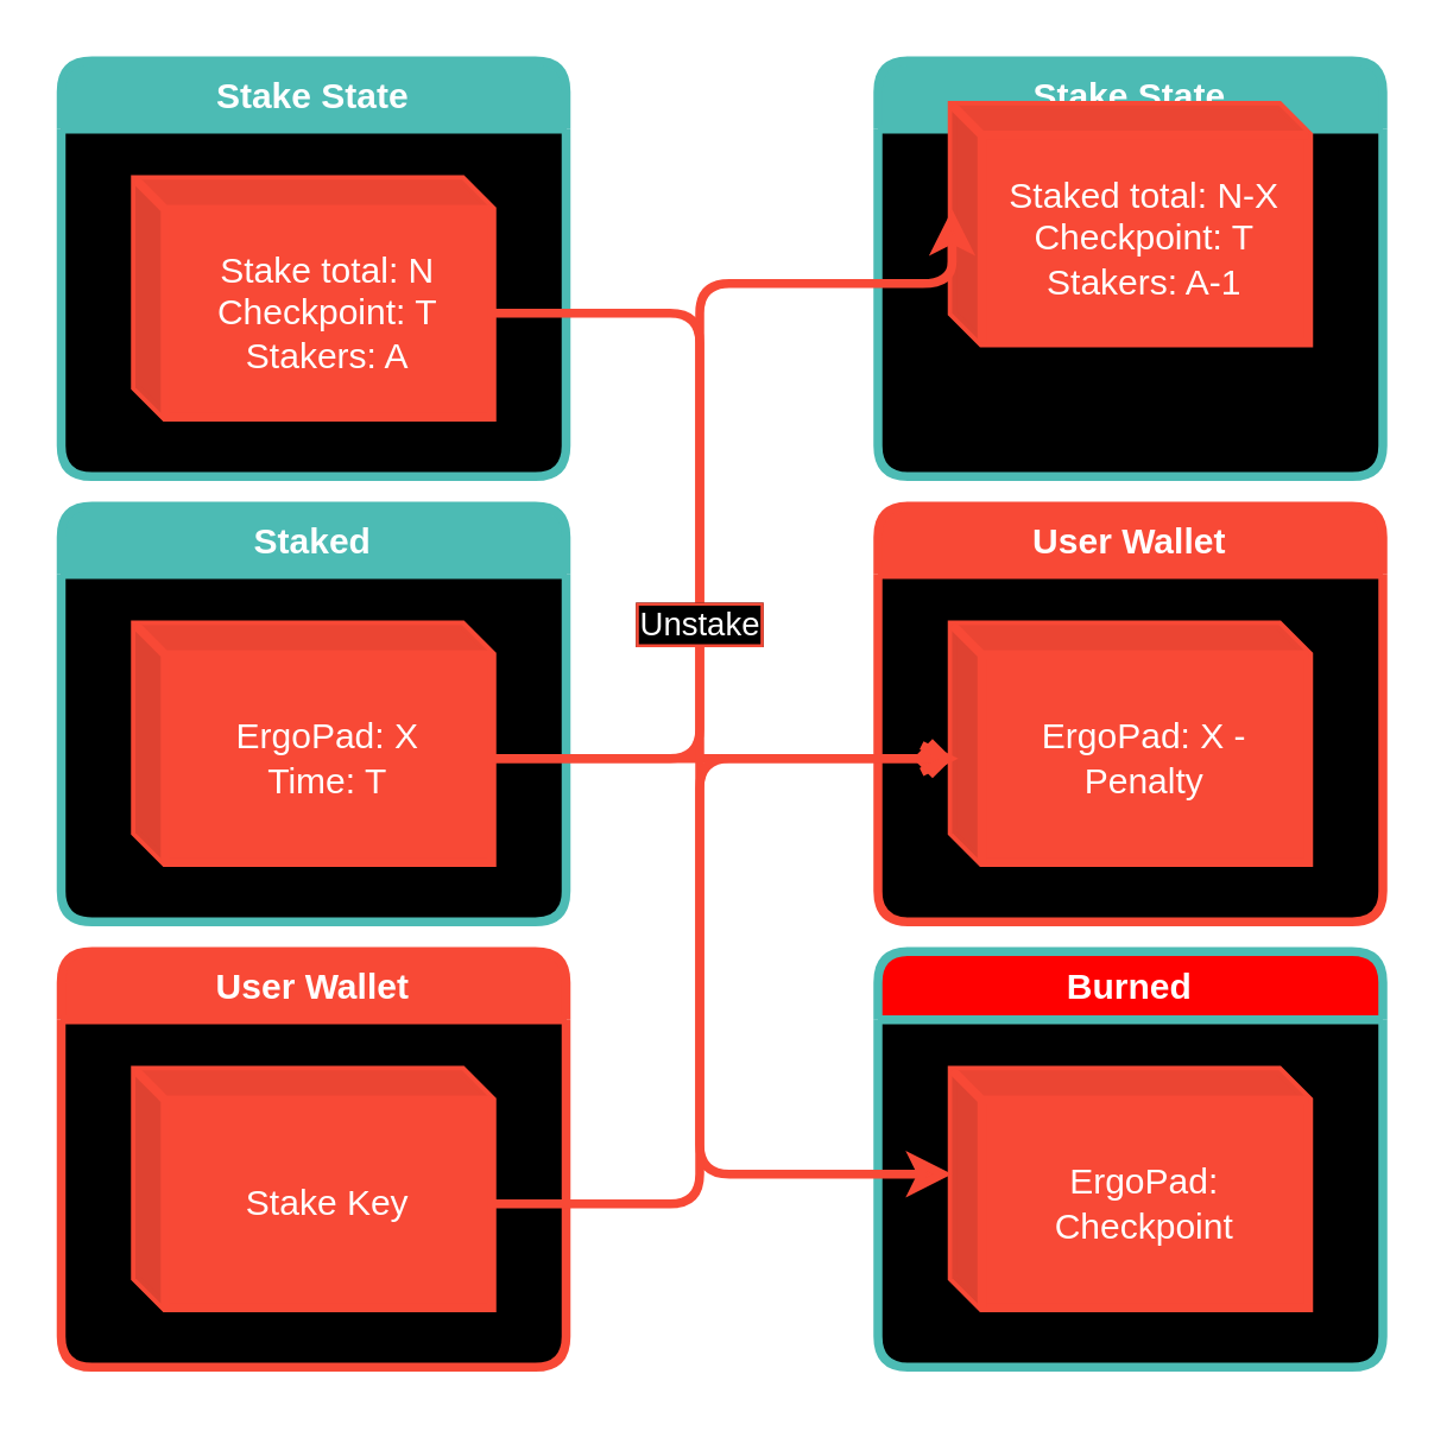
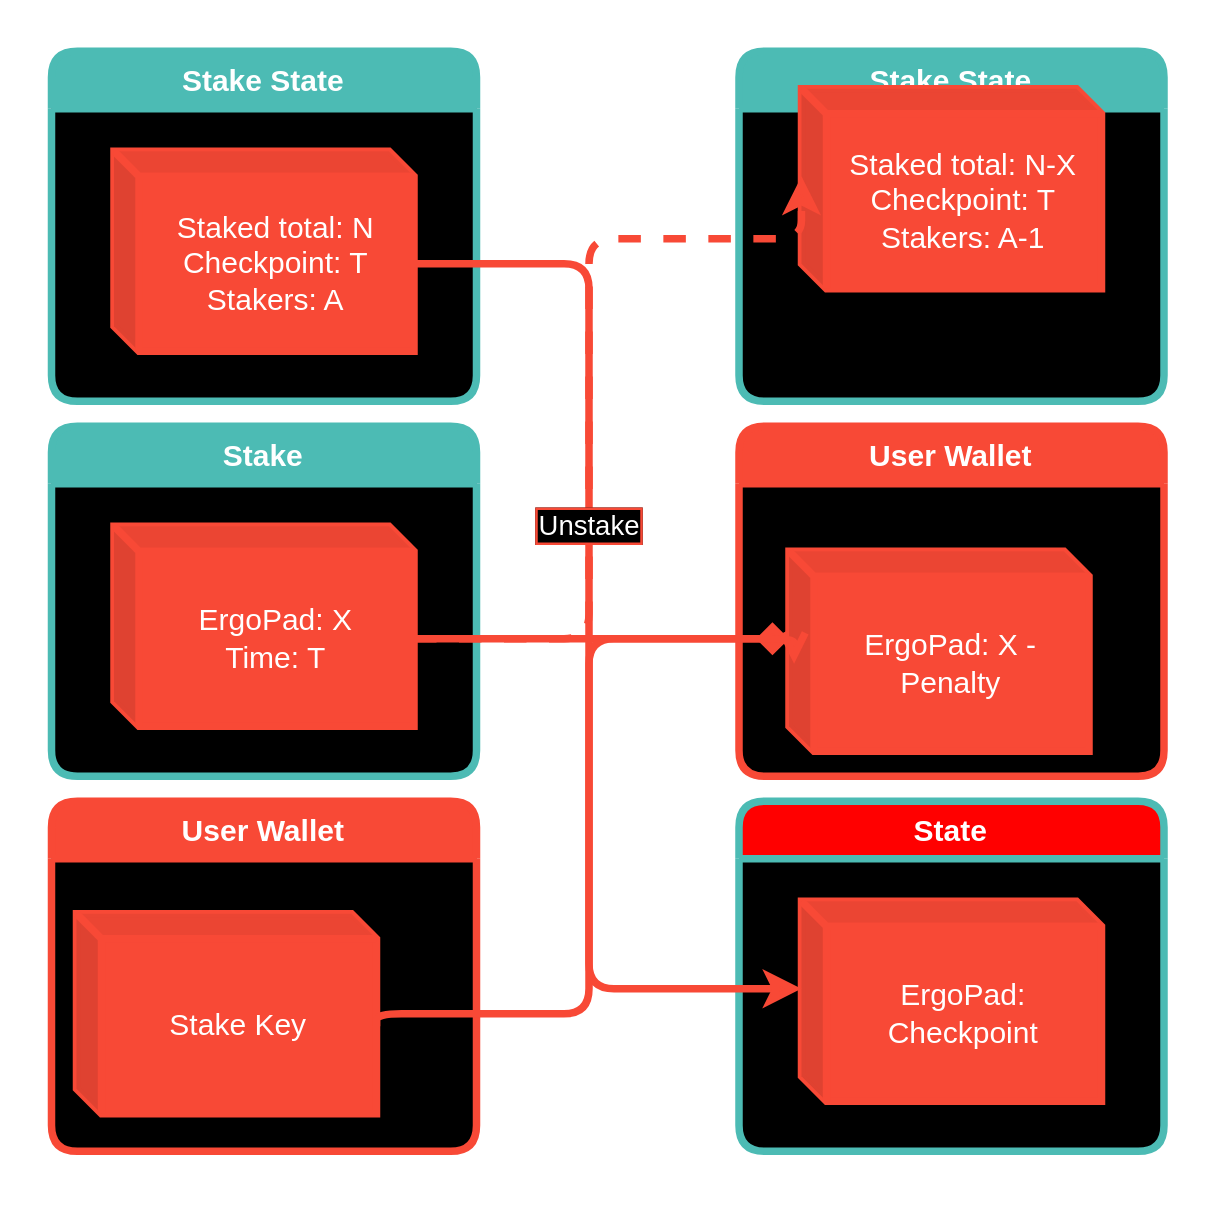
  <mxCell id="0" />
  <mxCell id="1" parent="0" />
  <mxCell id="2" value="User Wallet" style="swimlane;container=1;collapsible=0;fillColor=#F84936;swimlaneLine=1;rounded=1;swimlaneFillColor=#000000;fontColor=#FFFFFF;labelBorderColor=none;strokeColor=#F84936;strokeWidth=3;" parent="1" vertex="1"><mxGeometry x="295" y="170" width="170" height="140" as="geometry" /></mxCell>
- <mxCell id="3" value="ErgoPad: X - Penalty" style="shape=cube;whiteSpace=wrap;html=1;boundedLbl=1;backgroundOutline=1;darkOpacity=0.05;darkOpacity2=0.1;rounded=1;labelBorderColor=none;fontColor=#FFFFFF;strokeColor=#F84936;strokeWidth=3;fillColor=#F84936;size=10;" parent="2" vertex="1"><mxGeometry x="25" y="40" width="120" height="80" as="geometry" /></mxCell>
- <mxCell id="4" value="Staked" style="swimlane;container=1;collapsible=0;fillColor=#4CBBB4;swimlaneLine=1;rounded=1;swimlaneFillColor=#000000;fontColor=#FFFFFF;labelBorderColor=none;strokeColor=#4CBBB4;strokeWidth=3;" parent="1" vertex="1"><mxGeometry x="20" y="170" width="170" height="140" as="geometry" /></mxCell>
+ <mxCell id="3" value="ErgoPad: X - Penalty" style="shape=cube;whiteSpace=wrap;html=1;boundedLbl=1;backgroundOutline=1;darkOpacity=0.05;darkOpacity2=0.1;rounded=1;labelBorderColor=none;fontColor=#FFFFFF;strokeColor=#F84936;strokeWidth=3;fillColor=#F84936;size=10;" parent="2" vertex="1"><mxGeometry x="20" y="50" width="120" height="80" as="geometry" /></mxCell>
+ <mxCell id="4" value="Stake" style="swimlane;container=1;collapsible=0;fillColor=#4CBBB4;swimlaneLine=1;rounded=1;swimlaneFillColor=#000000;fontColor=#FFFFFF;labelBorderColor=none;strokeColor=#4CBBB4;strokeWidth=3;" parent="1" vertex="1"><mxGeometry x="20" y="170" width="170" height="140" as="geometry" /></mxCell>
  <mxCell id="5" value="ErgoPad: X&lt;br&gt;Time: T" style="shape=cube;whiteSpace=wrap;html=1;boundedLbl=1;backgroundOutline=1;darkOpacity=0.05;darkOpacity2=0.1;rounded=1;labelBorderColor=none;fontColor=#FFFFFF;strokeColor=#F84936;strokeWidth=3;fillColor=#F84936;size=10;" parent="4" vertex="1"><mxGeometry x="25" y="40" width="120" height="80" as="geometry" /></mxCell>
  <mxCell id="6" value="Stake State" style="swimlane;container=1;collapsible=0;fillColor=#4CBBB4;swimlaneLine=1;rounded=1;swimlaneFillColor=#000000;fontColor=#FFFFFF;labelBorderColor=none;strokeColor=#4CBBB4;strokeWidth=3;" parent="1" vertex="1"><mxGeometry x="20" y="20" width="170" height="140" as="geometry" /></mxCell>
- <mxCell id="7" value="Stake total: N&lt;br&gt;Checkpoint: T&lt;br&gt;Stakers: A" style="shape=cube;whiteSpace=wrap;html=1;boundedLbl=1;backgroundOutline=1;darkOpacity=0.05;darkOpacity2=0.1;rounded=1;labelBorderColor=none;fontColor=#FFFFFF;strokeColor=#F84936;strokeWidth=3;fillColor=#F84936;size=10;" parent="6" vertex="1"><mxGeometry x="25" y="40" width="120" height="80" as="geometry" /></mxCell>
- <mxCell id="8" value="Burned" style="swimlane;container=1;collapsible=0;fillColor=#FF0000;swimlaneLine=1;rounded=1;swimlaneFillColor=#000000;fontColor=#FFFFFF;labelBorderColor=none;strokeColor=#4CBBB4;strokeWidth=3;" parent="1" vertex="1"><mxGeometry x="295" y="320" width="170" height="140" as="geometry" /></mxCell>
+ <mxCell id="7" value="Staked total: N&lt;br&gt;Checkpoint: T&lt;br&gt;Stakers: A" style="shape=cube;whiteSpace=wrap;html=1;boundedLbl=1;backgroundOutline=1;darkOpacity=0.05;darkOpacity2=0.1;rounded=1;labelBorderColor=none;fontColor=#FFFFFF;strokeColor=#F84936;strokeWidth=3;fillColor=#F84936;size=10;" parent="6" vertex="1"><mxGeometry x="25" y="40" width="120" height="80" as="geometry" /></mxCell>
+ <mxCell id="8" value="State" style="swimlane;container=1;collapsible=0;fillColor=#FF0000;swimlaneLine=1;rounded=1;swimlaneFillColor=#000000;fontColor=#FFFFFF;labelBorderColor=none;strokeColor=#4CBBB4;strokeWidth=3;" parent="1" vertex="1"><mxGeometry x="295" y="320" width="170" height="140" as="geometry" /></mxCell>
  <mxCell id="9" value="ErgoPad: Checkpoint" style="shape=cube;whiteSpace=wrap;html=1;boundedLbl=1;backgroundOutline=1;darkOpacity=0.05;darkOpacity2=0.1;rounded=1;labelBorderColor=none;fontColor=#FFFFFF;strokeColor=#F84936;strokeWidth=3;fillColor=#F84936;size=10;" parent="8" vertex="1"><mxGeometry x="25" y="40" width="120" height="80" as="geometry" /></mxCell>
  <mxCell id="10" value="Stake State" style="swimlane;container=1;collapsible=0;fillColor=#4CBBB4;swimlaneLine=1;rounded=1;swimlaneFillColor=#000000;fontColor=#FFFFFF;labelBorderColor=none;strokeColor=#4CBBB4;strokeWidth=3;" parent="1" vertex="1"><mxGeometry x="295" y="20" width="170" height="140" as="geometry" /></mxCell>
  <mxCell id="11" value="Staked total: N-X&lt;br&gt;Checkpoint: T&lt;br&gt;Stakers: A-1" style="shape=cube;whiteSpace=wrap;html=1;boundedLbl=1;backgroundOutline=1;darkOpacity=0.05;darkOpacity2=0.1;rounded=1;labelBorderColor=none;fontColor=#FFFFFF;strokeColor=#F84936;strokeWidth=3;fillColor=#F84936;size=10;" parent="10" vertex="1"><mxGeometry x="25" y="15" width="120" height="80" as="geometry" /></mxCell>
- <mxCell id="12" value="" style="edgeStyle=orthogonalEdgeStyle;rounded=1;orthogonalLoop=1;jettySize=auto;html=1;exitX=0;exitY=0;exitDx=120;exitDy=45;exitPerimeter=0;labelBackgroundColor=#000000;strokeColor=#F84936;fontColor=#FFFFFF;strokeWidth=3;labelBorderColor=#F84936;entryX=0;entryY=0;entryDx=0;entryDy=35;entryPerimeter=0;" parent="1" source="5" target="11" edge="1"><mxGeometry relative="1" as="geometry"><Array as="points"><mxPoint x="235" y="255" /><mxPoint x="235" y="95" /></Array><mxPoint x="330" y="405" as="targetPoint" /><mxPoint x="175" y="115" as="sourcePoint" /></mxGeometry></mxCell>
+ <mxCell id="12" value="" style="edgeStyle=orthogonalEdgeStyle;rounded=1;orthogonalLoop=1;jettySize=auto;html=1;exitX=0;exitY=0;exitDx=120;exitDy=45;exitPerimeter=0;labelBackgroundColor=#000000;strokeColor=#F84936;fontColor=#FFFFFF;strokeWidth=3;labelBorderColor=#F84936;entryX=0;entryY=0;entryDx=0;entryDy=35;entryPerimeter=0;dashed=1;" parent="1" source="5" target="11" edge="1"><mxGeometry relative="1" as="geometry"><Array as="points"><mxPoint x="235" y="255" /><mxPoint x="235" y="95" /></Array><mxPoint x="330" y="405" as="targetPoint" /><mxPoint x="175" y="115" as="sourcePoint" /></mxGeometry></mxCell>
  <mxCell id="13" style="edgeStyle=orthogonalEdgeStyle;rounded=1;orthogonalLoop=1;jettySize=auto;html=1;exitX=0;exitY=0;exitDx=120;exitDy=45;exitPerimeter=0;labelBackgroundColor=#000000;labelBorderColor=#F84936;fontColor=#FFFFFF;startArrow=none;startFill=0;endArrow=diamond;endFill=1;strokeColor=#F84936;strokeWidth=3;" parent="1" source="5" target="3" edge="1"><mxGeometry relative="1" as="geometry"><Array as="points"><mxPoint x="285" y="255" /><mxPoint x="285" y="255" /></Array></mxGeometry></mxCell>
  <mxCell id="14" value="Unstake" style="edgeStyle=orthogonalEdgeStyle;rounded=1;orthogonalLoop=1;jettySize=auto;html=1;exitX=0;exitY=0;exitDx=120;exitDy=45;exitPerimeter=0;labelBackgroundColor=#000000;strokeColor=#F84936;fontColor=#FFFFFF;strokeWidth=3;labelBorderColor=#F84936;entryX=0;entryY=0;entryDx=0;entryDy=35;entryPerimeter=0;" parent="1" source="7" target="9" edge="1"><mxGeometry x="-0.213" relative="1" as="geometry"><Array as="points"><mxPoint x="235" y="105" /><mxPoint x="235" y="395" /></Array><mxPoint x="370" y="373" as="targetPoint" /><mxPoint as="offset" /></mxGeometry></mxCell>
  <mxCell id="15" value="User Wallet" style="swimlane;container=1;collapsible=0;fillColor=#F84936;swimlaneLine=1;rounded=1;swimlaneFillColor=#000000;fontColor=#FFFFFF;labelBorderColor=none;strokeColor=#F84936;strokeWidth=3;" parent="1" vertex="1"><mxGeometry x="20" y="320" width="170" height="140" as="geometry" /></mxCell>
- <mxCell id="16" value="Stake Key" style="shape=cube;whiteSpace=wrap;html=1;boundedLbl=1;backgroundOutline=1;darkOpacity=0.05;darkOpacity2=0.1;rounded=1;labelBorderColor=none;fontColor=#FFFFFF;strokeColor=#F84936;strokeWidth=3;fillColor=#F84936;size=10;" parent="15" vertex="1"><mxGeometry x="25" y="40" width="120" height="80" as="geometry" /></mxCell>
+ <mxCell id="16" value="Stake Key" style="shape=cube;whiteSpace=wrap;html=1;boundedLbl=1;backgroundOutline=1;darkOpacity=0.05;darkOpacity2=0.1;rounded=1;labelBorderColor=none;fontColor=#FFFFFF;strokeColor=#F84936;strokeWidth=3;fillColor=#F84936;size=10;" parent="15" vertex="1"><mxGeometry x="10" y="45" width="120" height="80" as="geometry" /></mxCell>
  <mxCell id="17" value="" style="edgeStyle=orthogonalEdgeStyle;rounded=1;orthogonalLoop=1;jettySize=auto;html=1;exitX=0;exitY=0;exitDx=120;exitDy=45;exitPerimeter=0;labelBackgroundColor=#000000;strokeColor=#F84936;fontColor=#FFFFFF;strokeWidth=3;labelBorderColor=#F84936;entryX=0.017;entryY=0.563;entryDx=0;entryDy=0;entryPerimeter=0;endArrow=open;" parent="1" source="16" target="3" edge="1"><mxGeometry x="-0.213" relative="1" as="geometry"><Array as="points"><mxPoint x="235" y="405" /><mxPoint x="235" y="255" /></Array><mxPoint x="330" y="405" as="targetPoint" /><mxPoint x="175" y="115" as="sourcePoint" /><mxPoint as="offset" /></mxGeometry></mxCell>
